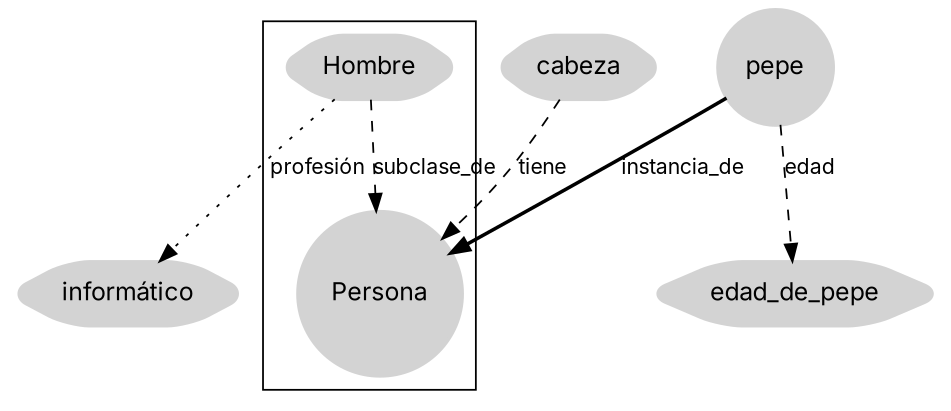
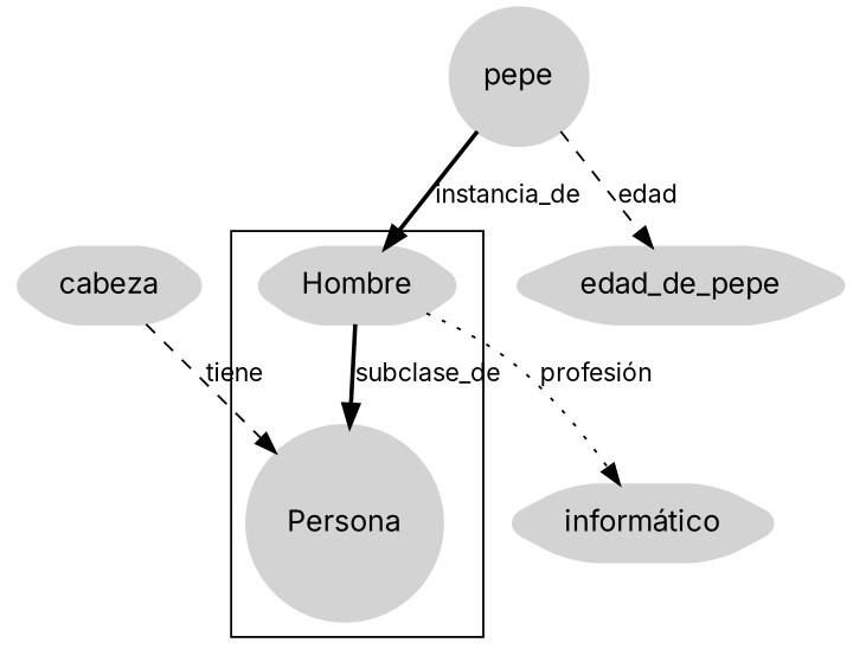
  digraph {
    fontname=Inter
    node [color=lightgray fontname=Inter shape=hexagon style="rounded,filled,bold"]
    edge [fontname=Inter fontsize=12 style=bold weight=2]
    n1 [label=Hombre]
    n2 [label=Persona shape=circle]
    n3 [label="informático"]
    n4 [label=pepe shape=circle]
    n5 [label=edad_de_pepe]
    n6 [label=cabeza]
    subgraph cluster_1 {
      n1
      n2
    }
-   n1 -> n2 [label=subclase_de style=dashed]
+   n1 -> n2 [label=subclase_de]
    n1 -> n3 [label="profesión" style=dotted]
-   n4 -> n2 [label=instancia_de]
+   n4 -> n1 [label=instancia_de]
    n4 -> n5 [label=edad style=dashed]
    n6 -> n2 [label=tiene style=dashed]
  }
